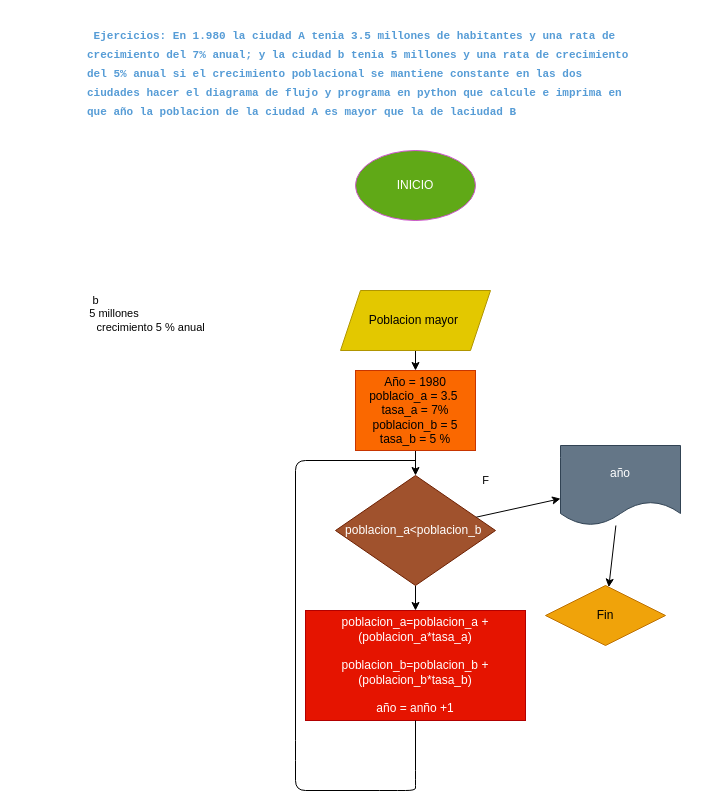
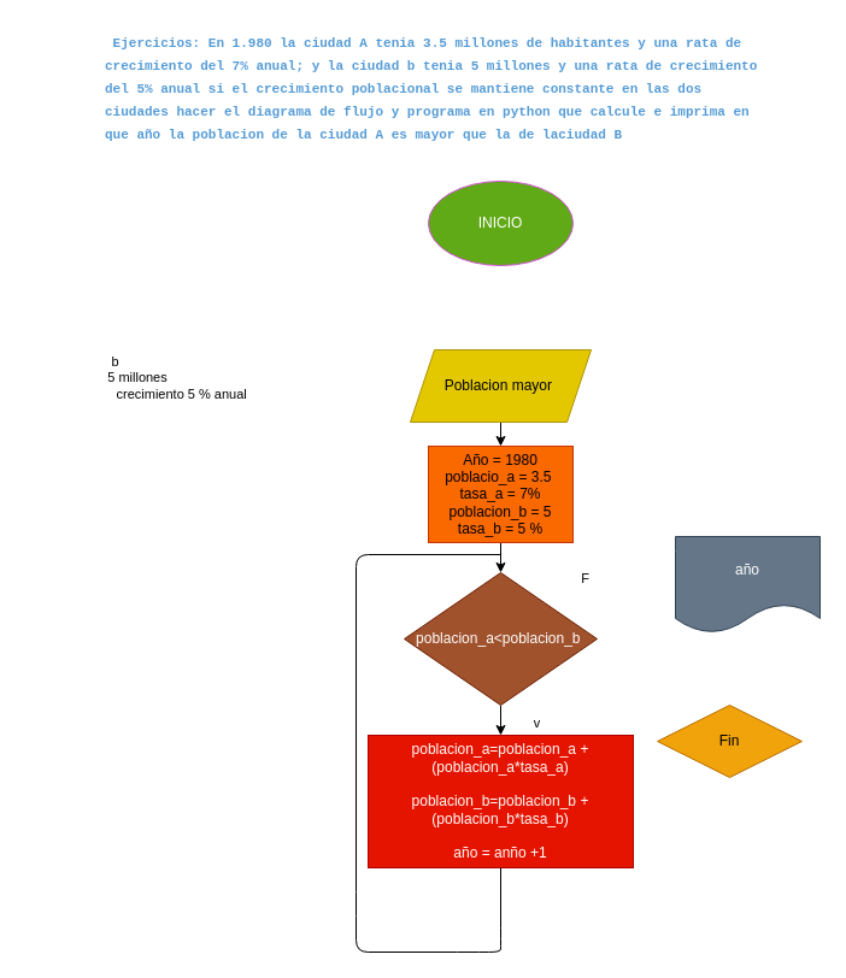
  <mxCell id="0" />
  <mxCell id="1" parent="0" />
  <mxCell id="2" value="&lt;div style=&quot;color: rgb(212 , 212 , 212) ; font-family: &amp;#34;consolas&amp;#34; , &amp;#34;courier new&amp;#34; , monospace ; font-weight: normal ; line-height: 19px&quot;&gt;&lt;div&gt;&lt;span style=&quot;color: rgb(86 , 156 , 214) ; font-weight: bold&quot;&gt;&lt;font style=&quot;font-size: 11px&quot;&gt;&amp;nbsp;Ejercicios: En 1.980 la ciudad A tenia 3.5 millones de habitantes y una rata de crecimiento del 7% anual; y la ciudad b tenia 5 millones y una rata de crecimiento del 5% anual si el crecimiento poblacional se mantiene constante en las dos ciudades hacer el diagrama de flujo y programa en python que calcule e imprima en que año la poblacion de la ciudad A es mayor que la de laciudad B &lt;/font&gt;&lt;/span&gt;&lt;/div&gt;&lt;br&gt;&lt;/div&gt;" style="text;whiteSpace=wrap;html=1;fillColor=none;" parent="1" vertex="1"><mxGeometry x="85" y="20" width="550" height="150" as="geometry" /></mxCell>
  <mxCell id="3" value="INICIO" style="ellipse;whiteSpace=wrap;html=1;fillColor=#60a917;fontColor=#ffffff;strokeColor=#CF53CF;" parent="1" vertex="1"><mxGeometry x="355" y="150" width="120" height="70" as="geometry" /></mxCell>
  <mxCell id="4" value="" style="edgeStyle=none;html=1;" parent="1" source="5" target="7" edge="1"><mxGeometry relative="1" as="geometry" /></mxCell>
  <mxCell id="5" value="Poblacion mayor&amp;nbsp;" style="shape=parallelogram;perimeter=parallelogramPerimeter;whiteSpace=wrap;html=1;fixedSize=1;strokeColor=#B09500;fillColor=#e3c800;fontColor=#000000;" parent="1" vertex="1"><mxGeometry x="340" y="290" width="150" height="60" as="geometry" /></mxCell>
  <mxCell id="6" value="" style="edgeStyle=none;html=1;fontSize=11;" parent="1" source="7" target="12" edge="1"><mxGeometry relative="1" as="geometry" /></mxCell>
  <mxCell id="7" value="Año = 1980&lt;br&gt;poblacio_a = 3.5&amp;nbsp;&lt;br&gt;tasa_a = 7%&lt;br&gt;poblacion_b = 5&lt;br&gt;tasa_b = 5 %" style="whiteSpace=wrap;html=1;fillColor=#fa6800;strokeColor=#C73500;fontColor=#000000;" parent="1" vertex="1"><mxGeometry x="355" y="370" width="120" height="80" as="geometry" /></mxCell>
  <mxCell id="8" value="b" style="text;html=1;align=center;verticalAlign=middle;resizable=0;points=[];autosize=1;strokeColor=none;fillColor=none;fontSize=11;" parent="1" vertex="1"><mxGeometry x="85" y="290" width="20" height="20" as="geometry" /></mxCell>
  <mxCell id="9" value="5 millones&amp;nbsp;&lt;br&gt;&amp;nbsp; &amp;nbsp; &amp;nbsp; &amp;nbsp; &amp;nbsp; &amp;nbsp; &amp;nbsp; &amp;nbsp; &amp;nbsp; &amp;nbsp; &amp;nbsp; &amp;nbsp;crecimiento 5 % anual" style="text;html=1;align=center;verticalAlign=middle;resizable=0;points=[];autosize=1;strokeColor=none;fillColor=none;fontSize=11;" parent="1" vertex="1"><mxGeometry x="20" y="305" width="190" height="30" as="geometry" /></mxCell>
  <mxCell id="10" value="" style="edgeStyle=none;html=1;fontSize=11;" parent="1" source="12" target="13" edge="1"><mxGeometry relative="1" as="geometry" /></mxCell>
- <mxCell id="11" value="" style="edgeStyle=none;html=1;fontSize=11;" parent="1" source="12" target="15" edge="1"><mxGeometry relative="1" as="geometry" /></mxCell>
  <mxCell id="12" value="poblacion_a&amp;lt;poblacion_b&amp;nbsp;" style="rhombus;whiteSpace=wrap;html=1;fillColor=#a0522d;strokeColor=#6D1F00;fontColor=#ffffff;" parent="1" vertex="1"><mxGeometry x="335" y="475" width="160" height="110" as="geometry" /></mxCell>
  <mxCell id="13" value="poblacion_a=poblacion_a +(poblacion_a*tasa_a)&lt;br&gt;&lt;br&gt;poblacion_b=poblacion_b +(poblacion_b*tasa_b)&lt;br&gt;&lt;br&gt;año = anño +1&lt;br&gt;" style="whiteSpace=wrap;html=1;fillColor=#e51400;strokeColor=#B20000;fontColor=#ffffff;" parent="1" vertex="1"><mxGeometry x="305" y="610" width="220" height="110" as="geometry" /></mxCell>
- <mxCell id="14" value="" style="edgeStyle=none;html=1;fontSize=11;" parent="1" source="15" target="16" edge="1"><mxGeometry relative="1" as="geometry" /></mxCell>
  <mxCell id="15" value="año" style="shape=document;whiteSpace=wrap;html=1;boundedLbl=1;fillColor=#647687;strokeColor=#314354;fontColor=#ffffff;" parent="1" vertex="1"><mxGeometry x="560" y="445" width="120" height="80" as="geometry" /></mxCell>
  <mxCell id="16" value="Fin" style="rhombus;whiteSpace=wrap;html=1;fillColor=#f0a30a;strokeColor=#BD7000;fontColor=#000000;" parent="1" vertex="1"><mxGeometry x="545" y="585" width="120" height="60" as="geometry" /></mxCell>
  <mxCell id="17" value="" style="endArrow=none;html=1;fontSize=11;exitX=0.5;exitY=1;exitDx=0;exitDy=0;" parent="1" source="13" edge="1"><mxGeometry width="50" height="50" relative="1" as="geometry"><mxPoint x="345" y="590" as="sourcePoint" /><mxPoint x="415" y="460" as="targetPoint" /><Array as="points"><mxPoint x="415" y="780" /><mxPoint x="415" y="790" /><mxPoint x="389" y="790" /><mxPoint x="295" y="790" /><mxPoint x="295" y="750" /><mxPoint x="295" y="460" /></Array></mxGeometry></mxCell>
+ <mxCell id="18" value="v" style="text;html=1;align=center;verticalAlign=middle;resizable=0;points=[];autosize=1;strokeColor=none;fillColor=none;fontSize=11;" parent="1" vertex="1"><mxGeometry x="435" y="590" width="20" height="20" as="geometry" /></mxCell>
  <mxCell id="19" value="F" style="text;html=1;align=center;verticalAlign=middle;resizable=0;points=[];autosize=1;strokeColor=none;fillColor=none;fontSize=11;" parent="1" vertex="1"><mxGeometry x="475" y="470" width="20" height="20" as="geometry" /></mxCell>
